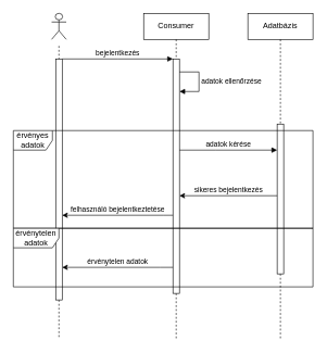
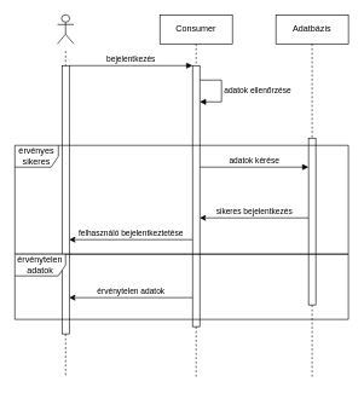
  <mxCell id="0" />
  <mxCell id="1" parent="0" />
  <mxCell id="2" value="" style="shape=umlLifeline;perimeter=lifelinePerimeter;whiteSpace=wrap;html=1;container=0;dropTarget=0;collapsible=0;recursiveResize=0;outlineConnect=0;portConstraint=eastwest;newEdgeStyle={&quot;edgeStyle&quot;:&quot;elbowEdgeStyle&quot;,&quot;elbow&quot;:&quot;vertical&quot;,&quot;curved&quot;:0,&quot;rounded&quot;:0};size=0;" parent="1" vertex="1"><mxGeometry x="40" y="70" width="100" height="450" as="geometry" /></mxCell>
  <mxCell id="3" value="" style="html=1;points=[];perimeter=orthogonalPerimeter;outlineConnect=0;targetShapes=umlLifeline;portConstraint=eastwest;newEdgeStyle={&quot;edgeStyle&quot;:&quot;elbowEdgeStyle&quot;,&quot;elbow&quot;:&quot;vertical&quot;,&quot;curved&quot;:0,&quot;rounded&quot;:0};" parent="2" vertex="1"><mxGeometry x="45" y="20" width="10" height="370" as="geometry" /></mxCell>
  <mxCell id="4" value="Consumer" style="shape=umlLifeline;perimeter=lifelinePerimeter;whiteSpace=wrap;html=1;container=0;dropTarget=0;collapsible=0;recursiveResize=0;outlineConnect=0;portConstraint=eastwest;newEdgeStyle={&quot;edgeStyle&quot;:&quot;elbowEdgeStyle&quot;,&quot;elbow&quot;:&quot;vertical&quot;,&quot;curved&quot;:0,&quot;rounded&quot;:0};" parent="1" vertex="1"><mxGeometry x="220" y="20" width="100" height="500" as="geometry" /></mxCell>
  <mxCell id="5" value="" style="html=1;points=[];perimeter=orthogonalPerimeter;outlineConnect=0;targetShapes=umlLifeline;portConstraint=eastwest;newEdgeStyle={&quot;edgeStyle&quot;:&quot;elbowEdgeStyle&quot;,&quot;elbow&quot;:&quot;vertical&quot;,&quot;curved&quot;:0,&quot;rounded&quot;:0};" parent="4" vertex="1"><mxGeometry x="45" y="70" width="10" height="360" as="geometry" /></mxCell>
  <mxCell id="6" value="bejelentkezés" style="html=1;verticalAlign=bottom;endArrow=block;edgeStyle=elbowEdgeStyle;elbow=vertical;curved=0;rounded=0;" parent="1" source="3" target="5" edge="1"><mxGeometry x="-0.002" relative="1" as="geometry"><mxPoint x="195" y="130" as="sourcePoint" /><Array as="points"><mxPoint x="180" y="90" /></Array><mxPoint as="offset" /></mxGeometry></mxCell>
  <mxCell id="7" value="Adatbázis" style="shape=umlLifeline;perimeter=lifelinePerimeter;whiteSpace=wrap;html=1;container=0;dropTarget=0;collapsible=0;recursiveResize=0;outlineConnect=0;portConstraint=eastwest;newEdgeStyle={&quot;edgeStyle&quot;:&quot;elbowEdgeStyle&quot;,&quot;elbow&quot;:&quot;vertical&quot;,&quot;curved&quot;:0,&quot;rounded&quot;:0};" parent="1" vertex="1"><mxGeometry x="380" y="20" width="100" height="500" as="geometry" /></mxCell>
  <mxCell id="8" value="" style="html=1;points=[];perimeter=orthogonalPerimeter;outlineConnect=0;targetShapes=umlLifeline;portConstraint=eastwest;newEdgeStyle={&quot;edgeStyle&quot;:&quot;elbowEdgeStyle&quot;,&quot;elbow&quot;:&quot;vertical&quot;,&quot;curved&quot;:0,&quot;rounded&quot;:0};" parent="7" vertex="1"><mxGeometry x="45" y="170" width="10" height="230" as="geometry" /></mxCell>
  <mxCell id="9" value="adatok kérése" style="html=1;verticalAlign=bottom;endArrow=block;edgeStyle=elbowEdgeStyle;elbow=vertical;curved=0;rounded=0;" parent="1" edge="1"><mxGeometry relative="1" as="geometry"><mxPoint x="275" y="230" as="sourcePoint" /><Array as="points"><mxPoint x="330" y="230" /><mxPoint x="400" y="200" /><mxPoint x="355" y="229.66" /></Array><mxPoint x="425" y="230" as="targetPoint" /></mxGeometry></mxCell>
  <mxCell id="10" value="sikeres bejelentkezés" style="html=1;verticalAlign=bottom;endArrow=none;edgeStyle=elbowEdgeStyle;elbow=vertical;curved=0;rounded=0;endFill=0;startArrow=classic;startFill=1;" parent="1" source="5" target="8" edge="1"><mxGeometry x="-0.001" relative="1" as="geometry"><mxPoint x="300" y="230" as="sourcePoint" /><Array as="points"><mxPoint x="380" y="300" /><mxPoint x="400" y="270" /></Array><mxPoint x="445" y="230" as="targetPoint" /><mxPoint as="offset" /></mxGeometry></mxCell>
  <mxCell id="11" value="felhasználó bejelentkeztetése" style="html=1;verticalAlign=bottom;endArrow=none;edgeStyle=elbowEdgeStyle;elbow=vertical;curved=0;rounded=0;endFill=0;startArrow=classic;startFill=1;" parent="1" source="3" target="5" edge="1"><mxGeometry x="-0.001" relative="1" as="geometry"><mxPoint x="100" y="230" as="sourcePoint" /><Array as="points"><mxPoint x="250" y="330" /><mxPoint x="140" y="300" /><mxPoint x="210" y="290" /><mxPoint x="190" y="230" /></Array><mxPoint x="245" y="230" as="targetPoint" /><mxPoint as="offset" /></mxGeometry></mxCell>
  <mxCell id="12" value="" style="shape=umlActor;verticalLabelPosition=bottom;verticalAlign=top;html=1;outlineConnect=0;" parent="1" vertex="1"><mxGeometry x="78.75" y="20" width="22.5" height="40" as="geometry" /></mxCell>
- <mxCell id="13" value="érvényes adatok" style="shape=umlFrame;whiteSpace=wrap;html=1;pointerEvents=0;" parent="1" vertex="1"><mxGeometry x="20" y="200" width="460" height="150" as="geometry" /></mxCell>
+ <mxCell id="13" value="érvényes sikeres" style="shape=umlFrame;whiteSpace=wrap;html=1;pointerEvents=0;" parent="1" vertex="1"><mxGeometry x="20" y="200" width="460" height="150" as="geometry" /></mxCell>
  <mxCell id="14" value="adatok ellenőrzése" style="html=1;align=left;spacingLeft=2;endArrow=block;rounded=0;edgeStyle=orthogonalEdgeStyle;curved=0;rounded=0;" parent="1" target="5" edge="1"><mxGeometry x="-0.002" relative="1" as="geometry"><mxPoint x="275" y="110" as="sourcePoint" /><Array as="points"><mxPoint x="305" y="110" /><mxPoint x="305" y="140" /></Array><mxPoint x="280" y="140.029" as="targetPoint" /><mxPoint as="offset" /></mxGeometry></mxCell>
  <mxCell id="15" value="érvénytelen adatok" style="shape=umlFrame;whiteSpace=wrap;html=1;pointerEvents=0;width=70;height=30;" parent="1" vertex="1"><mxGeometry x="20" y="350" width="460" height="90" as="geometry" /></mxCell>
  <mxCell id="16" value="érvénytelen adatok" style="html=1;verticalAlign=bottom;endArrow=none;edgeStyle=elbowEdgeStyle;elbow=vertical;curved=0;rounded=0;endFill=0;startArrow=classic;startFill=1;" parent="1" source="3" target="5" edge="1"><mxGeometry x="-0.001" relative="1" as="geometry"><mxPoint x="90" y="410" as="sourcePoint" /><Array as="points"><mxPoint x="245" y="410" /><mxPoint x="135" y="380" /><mxPoint x="205" y="370" /><mxPoint x="185" y="310" /></Array><mxPoint x="260" y="410" as="targetPoint" /><mxPoint as="offset" /></mxGeometry></mxCell>
